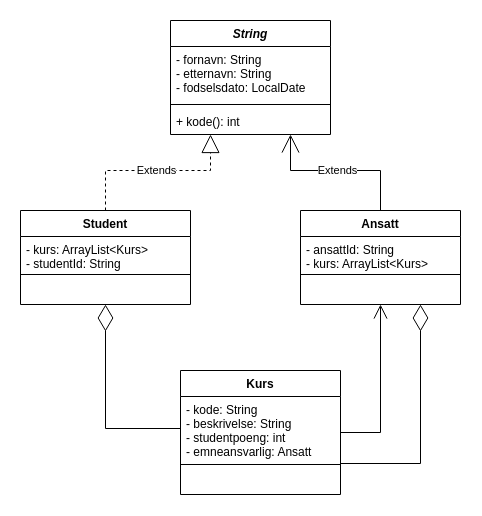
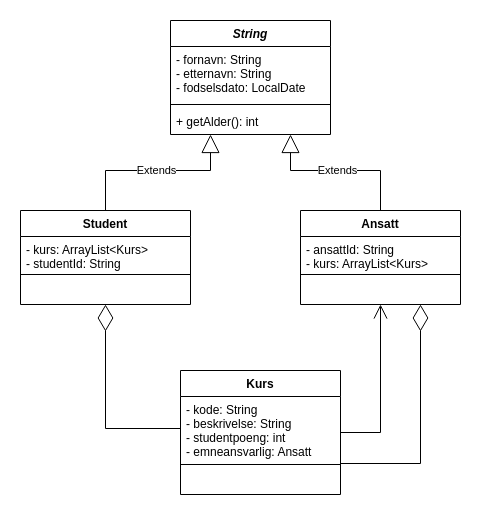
  <mxCell id="0" />
  <mxCell id="1" parent="0" />
  <mxCell id="2" value="Student" style="swimlane;fontStyle=1;align=center;verticalAlign=top;childLayout=stackLayout;horizontal=1;startSize=26;horizontalStack=0;resizeParent=1;resizeParentMax=0;resizeLast=0;collapsible=1;marginBottom=0;" vertex="1" parent="1"><mxGeometry x="20" y="210" width="170" height="94" as="geometry" /></mxCell>
  <mxCell id="3" value="- kurs: ArrayList&lt;Kurs&gt;&#10;- studentId: String&#10;&#10;" style="text;strokeColor=none;fillColor=none;align=left;verticalAlign=top;spacingLeft=4;spacingRight=4;overflow=hidden;rotatable=0;points=[[0,0.5],[1,0.5]];portConstraint=eastwest;" vertex="1" parent="2"><mxGeometry y="26" width="170" height="34" as="geometry" /></mxCell>
  <mxCell id="4" value="" style="line;strokeWidth=1;fillColor=none;align=left;verticalAlign=middle;spacingTop=-1;spacingLeft=3;spacingRight=3;rotatable=0;labelPosition=right;points=[];portConstraint=eastwest;" vertex="1" parent="2"><mxGeometry y="60" width="170" height="8" as="geometry" /></mxCell>
  <mxCell id="5" value=" " style="text;strokeColor=none;fillColor=none;align=left;verticalAlign=top;spacingLeft=4;spacingRight=4;overflow=hidden;rotatable=0;points=[[0,0.5],[1,0.5]];portConstraint=eastwest;" vertex="1" parent="2"><mxGeometry y="68" width="170" height="26" as="geometry" /></mxCell>
  <mxCell id="6" value="Kurs" style="swimlane;fontStyle=1;align=center;verticalAlign=top;childLayout=stackLayout;horizontal=1;startSize=26;horizontalStack=0;resizeParent=1;resizeParentMax=0;resizeLast=0;collapsible=1;marginBottom=0;" vertex="1" parent="1"><mxGeometry x="180" y="370" width="160" height="124" as="geometry" /></mxCell>
  <mxCell id="7" value="- kode: String&#10;- beskrivelse: String&#10;- studentpoeng: int&#10;- emneansvarlig: Ansatt&#10;" style="text;strokeColor=none;fillColor=none;align=left;verticalAlign=top;spacingLeft=4;spacingRight=4;overflow=hidden;rotatable=0;points=[[0,0.5],[1,0.5]];portConstraint=eastwest;" vertex="1" parent="6"><mxGeometry y="26" width="160" height="64" as="geometry" /></mxCell>
  <mxCell id="8" value="" style="line;strokeWidth=1;fillColor=none;align=left;verticalAlign=middle;spacingTop=-1;spacingLeft=3;spacingRight=3;rotatable=0;labelPosition=right;points=[];portConstraint=eastwest;" vertex="1" parent="6"><mxGeometry y="90" width="160" height="8" as="geometry" /></mxCell>
  <mxCell id="9" value=" " style="text;strokeColor=none;fillColor=none;align=left;verticalAlign=top;spacingLeft=4;spacingRight=4;overflow=hidden;rotatable=0;points=[[0,0.5],[1,0.5]];portConstraint=eastwest;" vertex="1" parent="6"><mxGeometry y="98" width="160" height="26" as="geometry" /></mxCell>
  <mxCell id="10" value="Ansatt" style="swimlane;fontStyle=1;align=center;verticalAlign=top;childLayout=stackLayout;horizontal=1;startSize=26;horizontalStack=0;resizeParent=1;resizeParentMax=0;resizeLast=0;collapsible=1;marginBottom=0;" vertex="1" parent="1"><mxGeometry x="300" y="210" width="160" height="94" as="geometry" /></mxCell>
  <mxCell id="11" value="- ansattId: String&#10;- kurs: ArrayList&lt;Kurs&gt;&#10;" style="text;strokeColor=none;fillColor=none;align=left;verticalAlign=top;spacingLeft=4;spacingRight=4;overflow=hidden;rotatable=0;points=[[0,0.5],[1,0.5]];portConstraint=eastwest;" vertex="1" parent="10"><mxGeometry y="26" width="160" height="34" as="geometry" /></mxCell>
  <mxCell id="12" value="" style="line;strokeWidth=1;fillColor=none;align=left;verticalAlign=middle;spacingTop=-1;spacingLeft=3;spacingRight=3;rotatable=0;labelPosition=right;points=[];portConstraint=eastwest;" vertex="1" parent="10"><mxGeometry y="60" width="160" height="8" as="geometry" /></mxCell>
  <mxCell id="13" value=" " style="text;strokeColor=none;fillColor=none;align=left;verticalAlign=top;spacingLeft=4;spacingRight=4;overflow=hidden;rotatable=0;points=[[0,0.5],[1,0.5]];portConstraint=eastwest;" vertex="1" parent="10"><mxGeometry y="68" width="160" height="26" as="geometry" /></mxCell>
  <mxCell id="14" value="String" style="swimlane;fontStyle=3;align=center;verticalAlign=top;childLayout=stackLayout;horizontal=1;startSize=26;horizontalStack=0;resizeParent=1;resizeParentMax=0;resizeLast=0;collapsible=1;marginBottom=0;" vertex="1" parent="1"><mxGeometry x="170" y="20" width="160" height="114" as="geometry" /></mxCell>
  <mxCell id="15" value="- fornavn: String&#10;- etternavn: String&#10;- fodselsdato: LocalDate&#10;" style="text;strokeColor=none;fillColor=none;align=left;verticalAlign=top;spacingLeft=4;spacingRight=4;overflow=hidden;rotatable=0;points=[[0,0.5],[1,0.5]];portConstraint=eastwest;" vertex="1" parent="14"><mxGeometry y="26" width="160" height="54" as="geometry" /></mxCell>
  <mxCell id="16" value="" style="line;strokeWidth=1;fillColor=none;align=left;verticalAlign=middle;spacingTop=-1;spacingLeft=3;spacingRight=3;rotatable=0;labelPosition=right;points=[];portConstraint=eastwest;" vertex="1" parent="14"><mxGeometry y="80" width="160" height="8" as="geometry" /></mxCell>
- <mxCell id="17" value="+ kode(): int" style="text;strokeColor=none;fillColor=none;align=left;verticalAlign=top;spacingLeft=4;spacingRight=4;overflow=hidden;rotatable=0;points=[[0,0.5],[1,0.5]];portConstraint=eastwest;" vertex="1" parent="14"><mxGeometry y="88" width="160" height="26" as="geometry" /></mxCell>
- <mxCell id="18" value="Extends" style="endArrow=block;endSize=16;endFill=0;html=1;rounded=0;exitX=0.5;exitY=0;exitDx=0;exitDy=0;entryX=0.25;entryY=1;entryDx=0;entryDy=0;dashed=1;" edge="1" parent="1" source="2" target="14"><mxGeometry width="160" relative="1" as="geometry"><mxPoint x="120" y="180" as="sourcePoint" /><mxPoint x="280" y="180" as="targetPoint" /><Array as="points"><mxPoint x="105" y="170" /><mxPoint x="210" y="170" /></Array></mxGeometry></mxCell>
- <mxCell id="19" value="Extends" style="endArrow=open;endSize=16;endFill=0;html=1;rounded=0;entryX=0.75;entryY=1;entryDx=0;entryDy=0;exitX=0.5;exitY=0;exitDx=0;exitDy=0;" edge="1" parent="1" source="10" target="14"><mxGeometry width="160" relative="1" as="geometry"><mxPoint x="190" y="370" as="sourcePoint" /><mxPoint x="350" y="370" as="targetPoint" /><Array as="points"><mxPoint x="380" y="170" /><mxPoint x="290" y="170" /></Array></mxGeometry></mxCell>
+ <mxCell id="17" value="+ getAlder(): int" style="text;strokeColor=none;fillColor=none;align=left;verticalAlign=top;spacingLeft=4;spacingRight=4;overflow=hidden;rotatable=0;points=[[0,0.5],[1,0.5]];portConstraint=eastwest;" vertex="1" parent="14"><mxGeometry y="88" width="160" height="26" as="geometry" /></mxCell>
+ <mxCell id="18" value="Extends" style="endArrow=block;endSize=16;endFill=0;html=1;rounded=0;exitX=0.5;exitY=0;exitDx=0;exitDy=0;entryX=0.25;entryY=1;entryDx=0;entryDy=0;" edge="1" parent="1" source="2" target="14"><mxGeometry width="160" relative="1" as="geometry"><mxPoint x="120" y="180" as="sourcePoint" /><mxPoint x="280" y="180" as="targetPoint" /><Array as="points"><mxPoint x="105" y="170" /><mxPoint x="210" y="170" /></Array></mxGeometry></mxCell>
+ <mxCell id="19" value="Extends" style="endArrow=block;endSize=16;endFill=0;html=1;rounded=0;entryX=0.75;entryY=1;entryDx=0;entryDy=0;exitX=0.5;exitY=0;exitDx=0;exitDy=0;" edge="1" parent="1" source="10" target="14"><mxGeometry width="160" relative="1" as="geometry"><mxPoint x="190" y="370" as="sourcePoint" /><mxPoint x="350" y="370" as="targetPoint" /><Array as="points"><mxPoint x="380" y="170" /><mxPoint x="290" y="170" /></Array></mxGeometry></mxCell>
  <mxCell id="20" value="" style="endArrow=diamondThin;endFill=0;endSize=24;html=1;rounded=0;exitX=0;exitY=0.5;exitDx=0;exitDy=0;entryX=0.5;entryY=1;entryDx=0;entryDy=0;" edge="1" parent="1" source="7" target="2"><mxGeometry width="160" relative="1" as="geometry"><mxPoint x="170" y="370" as="sourcePoint" /><mxPoint x="120" y="340" as="targetPoint" /><Array as="points"><mxPoint x="105" y="428" /></Array></mxGeometry></mxCell>
  <mxCell id="21" value="" style="endArrow=open;endFill=1;endSize=12;html=1;rounded=0;exitX=1;exitY=0.5;exitDx=0;exitDy=0;entryX=0.5;entryY=1;entryDx=0;entryDy=0;" edge="1" parent="1" source="6" target="10"><mxGeometry width="160" relative="1" as="geometry"><mxPoint x="170" y="370" as="sourcePoint" /><mxPoint x="400" y="340" as="targetPoint" /><Array as="points"><mxPoint x="380" y="432" /></Array></mxGeometry></mxCell>
  <mxCell id="22" value="" style="endArrow=diamondThin;endFill=0;endSize=24;html=1;rounded=0;entryX=0.75;entryY=1;entryDx=0;entryDy=0;exitX=1;exitY=0.75;exitDx=0;exitDy=0;" edge="1" parent="1" source="6" target="10"><mxGeometry width="160" relative="1" as="geometry"><mxPoint x="385" y="450" as="sourcePoint" /><mxPoint x="420" y="560" as="targetPoint" /><Array as="points"><mxPoint x="420" y="463" /></Array></mxGeometry></mxCell>
